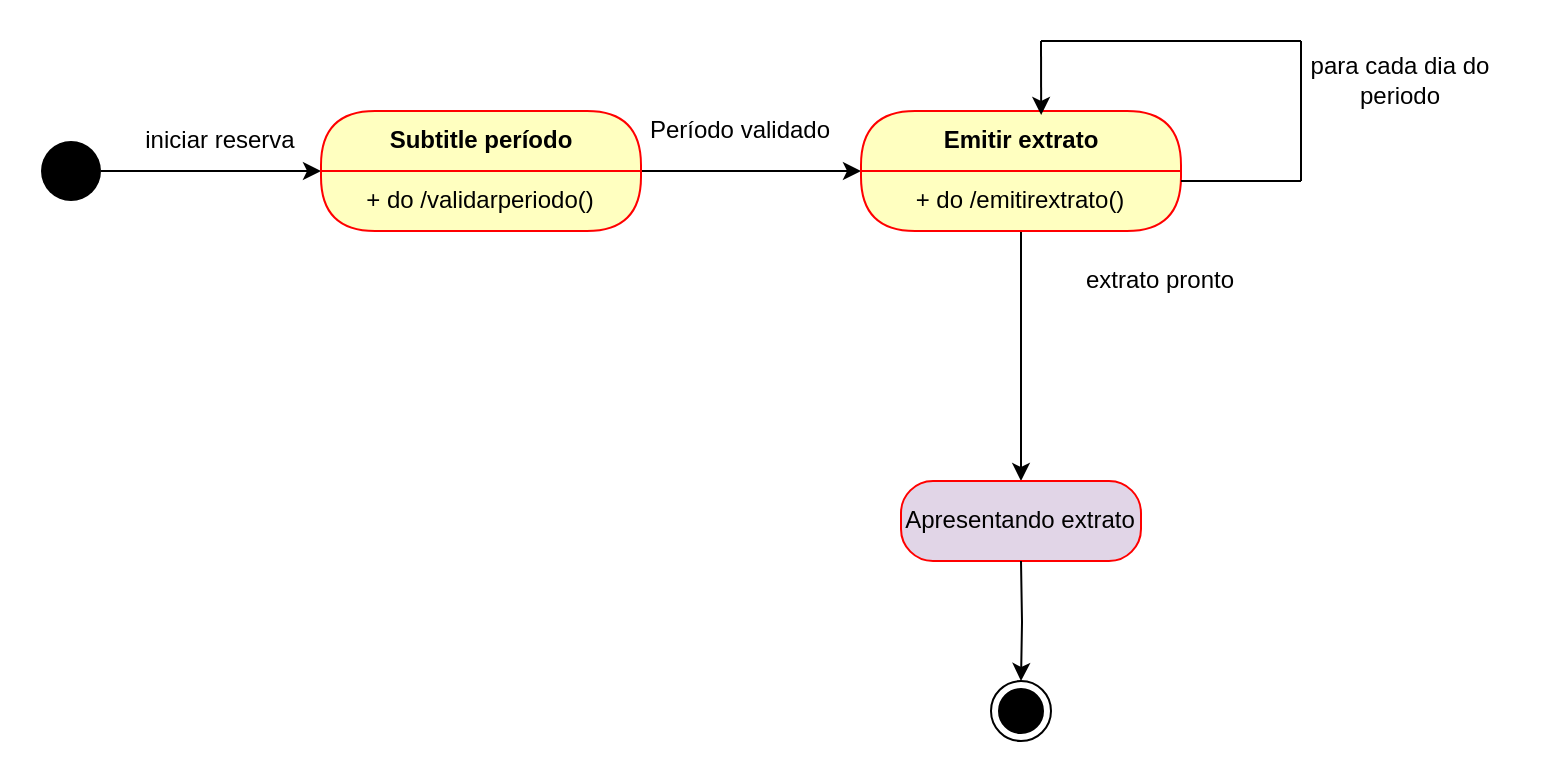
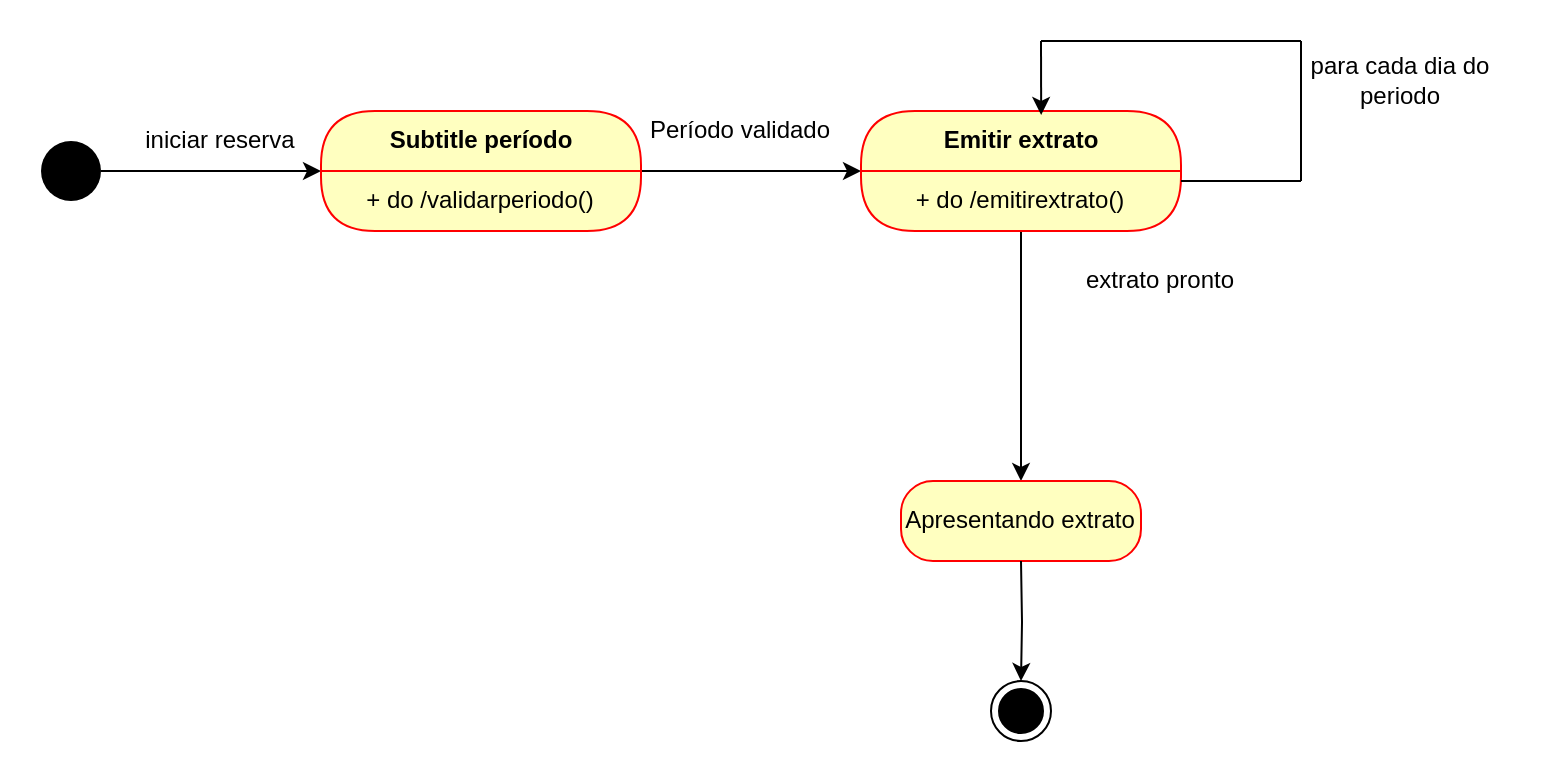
  <mxCell id="0" />
  <mxCell id="1" parent="0" />
  <mxCell id="2" style="edgeStyle=orthogonalEdgeStyle;rounded=0;orthogonalLoop=1;jettySize=auto;html=1;" parent="1" source="3" edge="1"><mxGeometry relative="1" as="geometry"><mxPoint x="160" y="85" as="targetPoint" /></mxGeometry></mxCell>
  <mxCell id="3" value="" style="ellipse;fillColor=#000000;strokeColor=none;" parent="1" vertex="1"><mxGeometry x="20" y="70" width="30" height="30" as="geometry" /></mxCell>
  <mxCell id="4" style="edgeStyle=orthogonalEdgeStyle;rounded=0;orthogonalLoop=1;jettySize=auto;html=1;" parent="1" source="5" edge="1"><mxGeometry relative="1" as="geometry"><mxPoint x="430" y="85" as="targetPoint" /></mxGeometry></mxCell>
  <mxCell id="5" value="Subtitle período" style="swimlane;html=1;fontStyle=1;align=center;verticalAlign=middle;childLayout=stackLayout;horizontal=1;startSize=30;horizontalStack=0;resizeParent=0;resizeLast=1;container=0;fontColor=#000000;collapsible=0;rounded=1;arcSize=30;strokeColor=#ff0000;fillColor=#ffffc0;swimlaneFillColor=#ffffc0;dropTarget=0;" parent="1" vertex="1"><mxGeometry x="160" y="55" width="160" height="60" as="geometry" /></mxCell>
  <mxCell id="6" value="+ do /validarperiodo()" style="text;html=1;strokeColor=none;fillColor=none;align=center;verticalAlign=middle;spacingLeft=4;spacingRight=4;whiteSpace=wrap;overflow=hidden;rotatable=0;fontColor=#000000;" parent="5" vertex="1"><mxGeometry y="30" width="160" height="30" as="geometry" /></mxCell>
  <mxCell id="7" value="Subtitle" style="text;html=1;strokeColor=none;fillColor=none;align=center;verticalAlign=middle;spacingLeft=4;spacingRight=4;whiteSpace=wrap;overflow=hidden;rotatable=0;fontColor=#000000;" parent="5" vertex="1"><mxGeometry y="60" width="160" as="geometry" /></mxCell>
  <mxCell id="8" style="edgeStyle=orthogonalEdgeStyle;rounded=0;orthogonalLoop=1;jettySize=auto;html=1;entryX=0.5;entryY=0;entryDx=0;entryDy=0;" parent="1" source="9" edge="1"><mxGeometry relative="1" as="geometry"><mxPoint x="510" y="240" as="targetPoint" /></mxGeometry></mxCell>
  <mxCell id="9" value="Emitir extrato" style="swimlane;html=1;fontStyle=1;align=center;verticalAlign=middle;childLayout=stackLayout;horizontal=1;startSize=30;horizontalStack=0;resizeParent=0;resizeLast=1;container=0;fontColor=#000000;collapsible=0;rounded=1;arcSize=30;strokeColor=#ff0000;fillColor=#ffffc0;swimlaneFillColor=#ffffc0;dropTarget=0;" parent="1" vertex="1"><mxGeometry x="430" y="55" width="160" height="60" as="geometry" /></mxCell>
  <mxCell id="10" value="+ do /emitirextrato()" style="text;html=1;strokeColor=none;fillColor=none;align=center;verticalAlign=middle;spacingLeft=4;spacingRight=4;whiteSpace=wrap;overflow=hidden;rotatable=0;fontColor=#000000;" parent="9" vertex="1"><mxGeometry y="30" width="160" height="30" as="geometry" /></mxCell>
  <mxCell id="11" value="Subtitle" style="text;html=1;strokeColor=none;fillColor=none;align=center;verticalAlign=middle;spacingLeft=4;spacingRight=4;whiteSpace=wrap;overflow=hidden;rotatable=0;fontColor=#000000;" parent="9" vertex="1"><mxGeometry y="60" width="160" as="geometry" /></mxCell>
  <mxCell id="12" value="iniciar reserva" style="text;html=1;strokeColor=none;fillColor=none;align=center;verticalAlign=middle;whiteSpace=wrap;rounded=0;" parent="1" vertex="1"><mxGeometry x="70" y="60" width="80" height="20" as="geometry" /></mxCell>
  <mxCell id="13" value="Período validado" style="text;html=1;strokeColor=none;fillColor=none;align=center;verticalAlign=middle;whiteSpace=wrap;rounded=0;" parent="1" vertex="1"><mxGeometry x="320" y="55" width="100" height="20" as="geometry" /></mxCell>
  <mxCell id="14" value="extrato pronto" style="text;html=1;strokeColor=none;fillColor=none;align=center;verticalAlign=middle;whiteSpace=wrap;rounded=0;" parent="1" vertex="1"><mxGeometry x="530" y="130" width="100" height="20" as="geometry" /></mxCell>
  <mxCell id="15" value="" style="ellipse;html=1;shape=endState;fillColor=#000000;strokeColor=#000000;" parent="1" vertex="1"><mxGeometry x="495" y="340" width="30" height="30" as="geometry" /></mxCell>
  <mxCell id="16" value="" style="endArrow=none;html=1;" parent="1" edge="1"><mxGeometry width="50" height="50" relative="1" as="geometry"><mxPoint x="590" y="90" as="sourcePoint" /><mxPoint x="650" y="90" as="targetPoint" /></mxGeometry></mxCell>
  <mxCell id="17" value="" style="endArrow=none;html=1;" parent="1" edge="1"><mxGeometry width="50" height="50" relative="1" as="geometry"><mxPoint x="650" y="90" as="sourcePoint" /><mxPoint x="650" y="20" as="targetPoint" /></mxGeometry></mxCell>
  <mxCell id="18" value="" style="endArrow=none;html=1;" parent="1" edge="1"><mxGeometry width="50" height="50" relative="1" as="geometry"><mxPoint x="650" y="20" as="sourcePoint" /><mxPoint x="520" y="20" as="targetPoint" /></mxGeometry></mxCell>
  <mxCell id="19" value="" style="endArrow=classic;html=1;entryX=0.563;entryY=0.033;entryDx=0;entryDy=0;entryPerimeter=0;" parent="1" target="9" edge="1"><mxGeometry width="50" height="50" relative="1" as="geometry"><mxPoint x="520" y="20" as="sourcePoint" /><mxPoint x="400" y="190" as="targetPoint" /></mxGeometry></mxCell>
  <mxCell id="20" value="para cada dia do periodo" style="text;html=1;strokeColor=none;fillColor=none;align=center;verticalAlign=middle;whiteSpace=wrap;rounded=0;" parent="1" vertex="1"><mxGeometry x="650" y="30" width="100" height="20" as="geometry" /></mxCell>
- <mxCell id="21" value="Apresentando extrato" style="rounded=1;whiteSpace=wrap;html=1;arcSize=40;fontColor=#000000;fillColor=#e1d5e7;strokeColor=#ff0000;" parent="1" vertex="1"><mxGeometry x="450" y="240" width="120" height="40" as="geometry" /></mxCell>
+ <mxCell id="21" value="Apresentando extrato" style="rounded=1;whiteSpace=wrap;html=1;arcSize=40;fontColor=#000000;fillColor=#ffffc0;strokeColor=#ff0000;" parent="1" vertex="1"><mxGeometry x="450" y="240" width="120" height="40" as="geometry" /></mxCell>
  <mxCell id="22" style="edgeStyle=orthogonalEdgeStyle;rounded=0;orthogonalLoop=1;jettySize=auto;html=1;entryX=0.5;entryY=0;entryDx=0;entryDy=0;" parent="1" target="15" edge="1"><mxGeometry relative="1" as="geometry"><mxPoint x="520" y="250" as="targetPoint" /><mxPoint x="510" y="280" as="sourcePoint" /></mxGeometry></mxCell>
